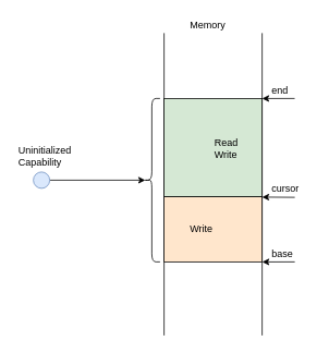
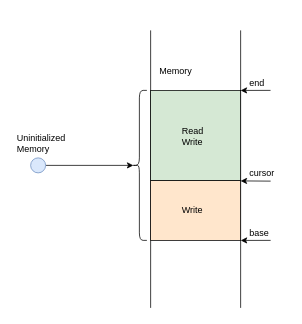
  <mxCell id="0" />
  <mxCell id="1" parent="0" />
  <mxCell id="2" value="" style="endArrow=none;html=1;" parent="1" edge="1"><mxGeometry width="50" height="50" relative="1" as="geometry"><mxPoint x="200" y="410" as="sourcePoint" /><mxPoint x="200" y="40" as="targetPoint" /></mxGeometry></mxCell>
  <mxCell id="3" value="" style="endArrow=none;html=1;" parent="1" edge="1"><mxGeometry width="50" height="50" relative="1" as="geometry"><mxPoint x="320" y="410" as="sourcePoint" /><mxPoint x="320" y="40" as="targetPoint" /></mxGeometry></mxCell>
- <mxCell id="4" value="Memory" style="text;html=1;resizable=0;points=[];autosize=1;align=left;verticalAlign=top;spacingTop=-4;" parent="1" vertex="1"><mxGeometry x="230" y="20" width="60" height="20" as="geometry" /></mxCell>
+ <mxCell id="4" value="Memory" style="text;html=1;resizable=0;points=[];autosize=1;align=left;verticalAlign=top;spacingTop=-4;" parent="1" vertex="1"><mxGeometry x="210" y="85" width="60" height="20" as="geometry" /></mxCell>
  <mxCell id="5" value="" style="shape=curlyBracket;whiteSpace=wrap;html=1;rounded=1;" parent="1" vertex="1"><mxGeometry x="175" y="120" width="20" height="200" as="geometry" /></mxCell>
- <mxCell id="6" value="Uninitialized&lt;br&gt;Capability" style="text;html=1;resizable=0;points=[];autosize=1;align=left;verticalAlign=top;spacingTop=-4;" parent="1" vertex="1"><mxGeometry x="20" y="174" width="80" height="30" as="geometry" /></mxCell>
+ <mxCell id="6" value="Uninitialized&lt;br&gt;Memory" style="text;html=1;resizable=0;points=[];autosize=1;align=left;verticalAlign=top;spacingTop=-4;" parent="1" vertex="1"><mxGeometry x="20" y="174" width="80" height="30" as="geometry" /></mxCell>
  <mxCell id="7" value="" style="rounded=0;whiteSpace=wrap;html=1;fillColor=#ffe6cc;strokeColor=#000000;" parent="1" vertex="1"><mxGeometry x="200" y="240" width="120" height="80" as="geometry" /></mxCell>
  <mxCell id="8" value="" style="endArrow=classic;html=1;entryX=1.001;entryY=1.001;entryDx=0;entryDy=0;entryPerimeter=0;" parent="1" target="7" edge="1"><mxGeometry width="50" height="50" relative="1" as="geometry"><mxPoint x="360" y="320" as="sourcePoint" /><mxPoint x="430" y="320" as="targetPoint" /></mxGeometry></mxCell>
  <mxCell id="9" value="base&lt;br&gt;" style="text;html=1;resizable=0;points=[];autosize=1;align=left;verticalAlign=top;spacingTop=-4;" parent="1" vertex="1"><mxGeometry x="330" y="300" width="40" height="20" as="geometry" /></mxCell>
  <mxCell id="10" value="cursor" style="text;html=1;resizable=0;points=[];autosize=1;align=left;verticalAlign=top;spacingTop=-4;" parent="1" vertex="1"><mxGeometry x="330" y="220" width="50" height="20" as="geometry" /></mxCell>
  <mxCell id="11" value="" style="endArrow=classic;html=1;entryX=1;entryY=0.009;entryDx=0;entryDy=0;entryPerimeter=0;" parent="1" target="7" edge="1"><mxGeometry width="50" height="50" relative="1" as="geometry"><mxPoint x="360" y="241" as="sourcePoint" /><mxPoint x="150" y="430" as="targetPoint" /></mxGeometry></mxCell>
  <mxCell id="12" value="" style="rounded=0;whiteSpace=wrap;html=1;strokeColor=#000000;fillColor=#d5e8d4;" parent="1" vertex="1"><mxGeometry x="200" y="120" width="120" height="120" as="geometry" /></mxCell>
- <mxCell id="13" value="Read&lt;br&gt;Write" style="text;html=1;resizable=0;points=[];autosize=1;align=left;verticalAlign=top;spacingTop=-4;" parent="1" vertex="1"><mxGeometry x="260" y="165" width="40" height="30" as="geometry" /></mxCell>
- <mxCell id="14" value="Write" style="text;html=1;resizable=0;points=[];autosize=1;align=left;verticalAlign=top;spacingTop=-4;" parent="1" vertex="1"><mxGeometry x="230" y="270" width="40" height="20" as="geometry" /></mxCell>
+ <mxCell id="13" value="Read&lt;br&gt;Write" style="text;html=1;resizable=0;points=[];autosize=1;align=left;verticalAlign=top;spacingTop=-4;" parent="1" vertex="1"><mxGeometry x="240" y="165" width="40" height="30" as="geometry" /></mxCell>
+ <mxCell id="14" value="Write" style="text;html=1;resizable=0;points=[];autosize=1;align=left;verticalAlign=top;spacingTop=-4;" parent="1" vertex="1"><mxGeometry x="240" y="270" width="40" height="20" as="geometry" /></mxCell>
  <mxCell id="15" style="edgeStyle=orthogonalEdgeStyle;rounded=0;orthogonalLoop=1;jettySize=auto;html=1;entryX=0.1;entryY=0.5;entryDx=0;entryDy=0;entryPerimeter=0;" parent="1" source="16" target="5" edge="1"><mxGeometry relative="1" as="geometry" /></mxCell>
  <mxCell id="16" value="" style="ellipse;whiteSpace=wrap;html=1;aspect=fixed;strokeColor=#6c8ebf;align=center;fillColor=#dae8fc;" parent="1" vertex="1"><mxGeometry x="40" y="210" width="20" height="20" as="geometry" /></mxCell>
  <mxCell id="17" value="" style="endArrow=classic;html=1;entryX=1.001;entryY=1.001;entryDx=0;entryDy=0;entryPerimeter=0;" edge="1" parent="1"><mxGeometry width="50" height="50" relative="1" as="geometry"><mxPoint x="359.88" y="120" as="sourcePoint" /><mxPoint x="320" y="120.08" as="targetPoint" /></mxGeometry></mxCell>
  <mxCell id="18" value="end" style="text;html=1;resizable=0;points=[];autosize=1;align=left;verticalAlign=top;spacingTop=-4;" vertex="1" parent="1"><mxGeometry x="329.88" y="100" width="40" height="20" as="geometry" /></mxCell>
